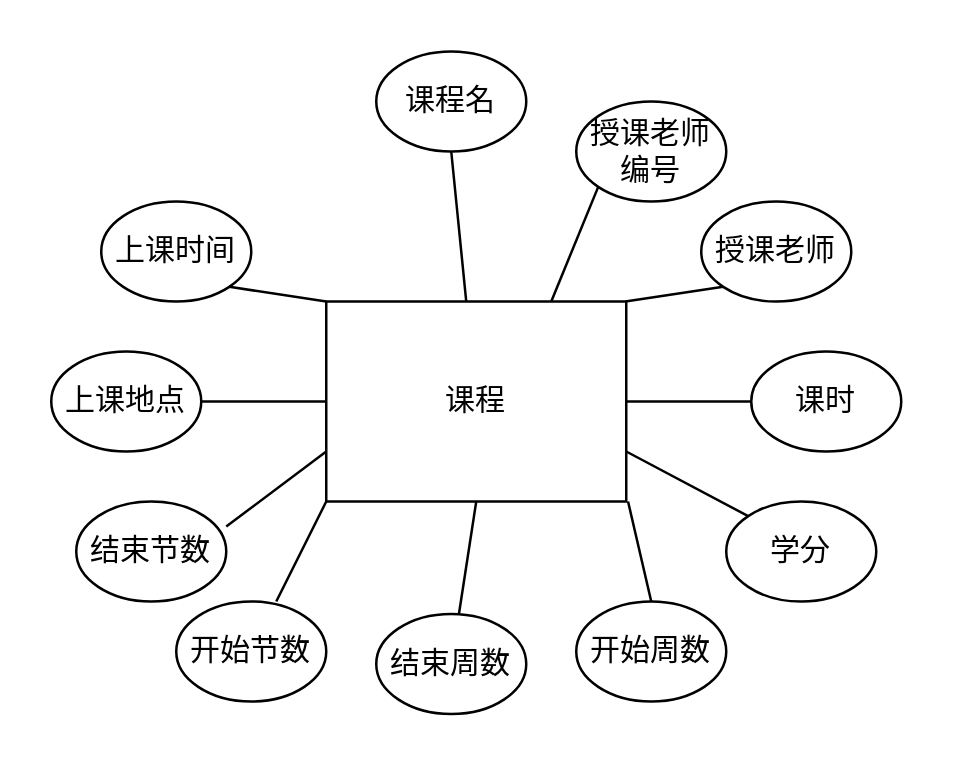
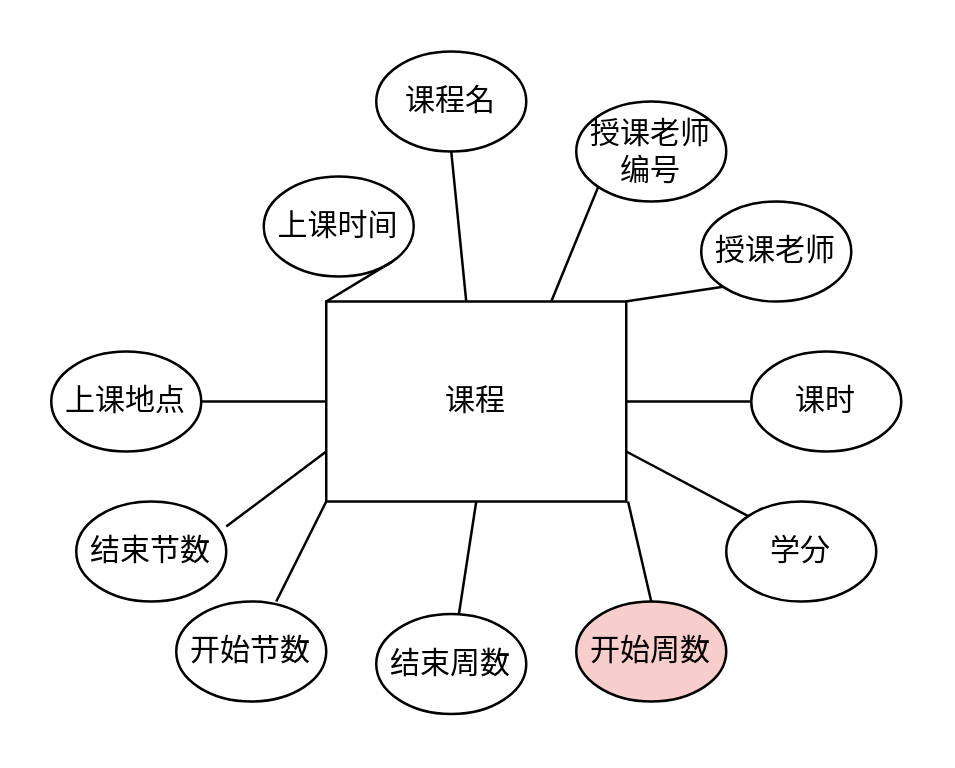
  <mxCell id="0" />
  <mxCell id="1" parent="0" />
  <mxCell id="2" value="课程" style="rounded=0;whiteSpace=wrap;html=1;" vertex="1" parent="1"><mxGeometry x="130" y="120" width="120" height="80" as="geometry" /></mxCell>
  <mxCell id="3" value="上课地点" style="ellipse;whiteSpace=wrap;html=1;" vertex="1" parent="1"><mxGeometry x="20" y="140" width="60" height="40" as="geometry" /></mxCell>
- <mxCell id="4" value="上课时间" style="ellipse;whiteSpace=wrap;html=1;" vertex="1" parent="1"><mxGeometry x="40" y="80" width="60" height="40" as="geometry" /></mxCell>
+ <mxCell id="4" value="上课时间" style="ellipse;whiteSpace=wrap;html=1;" vertex="1" parent="1"><mxGeometry x="105" y="70" width="60" height="40" as="geometry" /></mxCell>
  <mxCell id="5" value="结束周数" style="ellipse;whiteSpace=wrap;html=1;" vertex="1" parent="1"><mxGeometry x="150" y="245" width="60" height="40" as="geometry" /></mxCell>
- <mxCell id="6" value="开始周数" style="ellipse;whiteSpace=wrap;html=1;" vertex="1" parent="1"><mxGeometry x="230" y="240" width="60" height="40" as="geometry" /></mxCell>
+ <mxCell id="6" value="开始周数" style="ellipse;whiteSpace=wrap;html=1;fillColor=#f8cecc;" vertex="1" parent="1"><mxGeometry x="230" y="240" width="60" height="40" as="geometry" /></mxCell>
  <mxCell id="7" value="学分" style="ellipse;whiteSpace=wrap;html=1;" vertex="1" parent="1"><mxGeometry x="290" y="200" width="60" height="40" as="geometry" /></mxCell>
  <mxCell id="8" value="课时" style="ellipse;whiteSpace=wrap;html=1;" vertex="1" parent="1"><mxGeometry x="300" y="140" width="60" height="40" as="geometry" /></mxCell>
  <mxCell id="9" value="授课老师" style="ellipse;whiteSpace=wrap;html=1;" vertex="1" parent="1"><mxGeometry x="280" y="80" width="60" height="40" as="geometry" /></mxCell>
  <mxCell id="10" value="授课老师编号" style="ellipse;whiteSpace=wrap;html=1;" vertex="1" parent="1"><mxGeometry x="230" y="40" width="60" height="40" as="geometry" /></mxCell>
  <mxCell id="11" value="课程名" style="ellipse;whiteSpace=wrap;html=1;" vertex="1" parent="1"><mxGeometry x="150" y="20" width="60" height="40" as="geometry" /></mxCell>
  <mxCell id="12" value="开始节数" style="ellipse;whiteSpace=wrap;html=1;" vertex="1" parent="1"><mxGeometry x="70" y="240" width="60" height="40" as="geometry" /></mxCell>
  <mxCell id="13" value="结束节数" style="ellipse;whiteSpace=wrap;html=1;" vertex="1" parent="1"><mxGeometry x="30" y="200" width="60" height="40" as="geometry" /></mxCell>
  <mxCell id="14" value="" style="endArrow=none;html=1;entryX=0;entryY=1;entryDx=0;entryDy=0;entryPerimeter=0;" edge="1" parent="1" target="2"><mxGeometry width="50" height="50" relative="1" as="geometry"><mxPoint x="110" y="240" as="sourcePoint" /><mxPoint x="133" y="220" as="targetPoint" /></mxGeometry></mxCell>
  <mxCell id="15" value="" style="endArrow=none;html=1;entryX=0.5;entryY=1;entryDx=0;entryDy=0;" edge="1" parent="1" source="5" target="2"><mxGeometry width="50" height="50" relative="1" as="geometry"><mxPoint x="20" y="370" as="sourcePoint" /><mxPoint x="70" y="320" as="targetPoint" /></mxGeometry></mxCell>
  <mxCell id="16" value="" style="endArrow=none;html=1;entryX=1.006;entryY=1;entryDx=0;entryDy=0;entryPerimeter=0;exitX=0.5;exitY=0;exitDx=0;exitDy=0;" edge="1" parent="1" source="6" target="2"><mxGeometry width="50" height="50" relative="1" as="geometry"><mxPoint x="220" y="250" as="sourcePoint" /><mxPoint x="270" y="200" as="targetPoint" /></mxGeometry></mxCell>
  <mxCell id="17" value="" style="endArrow=none;html=1;entryX=0;entryY=1;entryDx=0;entryDy=0;exitX=0.75;exitY=0;exitDx=0;exitDy=0;" edge="1" parent="1" source="2" target="10"><mxGeometry width="50" height="50" relative="1" as="geometry"><mxPoint x="160" y="110" as="sourcePoint" /><mxPoint x="210" y="60" as="targetPoint" /></mxGeometry></mxCell>
  <mxCell id="18" value="" style="endArrow=none;html=1;entryX=0.5;entryY=1;entryDx=0;entryDy=0;" edge="1" parent="1" source="2" target="11"><mxGeometry width="50" height="50" relative="1" as="geometry"><mxPoint x="20" y="370" as="sourcePoint" /><mxPoint x="70" y="320" as="targetPoint" /></mxGeometry></mxCell>
  <mxCell id="19" value="" style="endArrow=none;html=1;entryX=0;entryY=1;entryDx=0;entryDy=0;exitX=0.997;exitY=0;exitDx=0;exitDy=0;exitPerimeter=0;" edge="1" parent="1" source="2" target="9"><mxGeometry width="50" height="50" relative="1" as="geometry"><mxPoint x="20" y="370" as="sourcePoint" /><mxPoint x="70" y="320" as="targetPoint" /></mxGeometry></mxCell>
  <mxCell id="20" value="" style="endArrow=none;html=1;entryX=0;entryY=0.5;entryDx=0;entryDy=0;exitX=1;exitY=0.5;exitDx=0;exitDy=0;" edge="1" parent="1" source="2" target="8"><mxGeometry width="50" height="50" relative="1" as="geometry"><mxPoint x="260" y="220" as="sourcePoint" /><mxPoint x="310" y="170" as="targetPoint" /></mxGeometry></mxCell>
  <mxCell id="21" value="" style="endArrow=none;html=1;entryX=0;entryY=0;entryDx=0;entryDy=0;exitX=1;exitY=0.75;exitDx=0;exitDy=0;" edge="1" parent="1" source="2" target="7"><mxGeometry width="50" height="50" relative="1" as="geometry"><mxPoint x="20" y="370" as="sourcePoint" /><mxPoint x="70" y="320" as="targetPoint" /></mxGeometry></mxCell>
  <mxCell id="22" value="" style="endArrow=none;html=1;exitX=1;exitY=0.25;exitDx=0;exitDy=0;exitPerimeter=0;" edge="1" parent="1" source="13"><mxGeometry width="50" height="50" relative="1" as="geometry"><mxPoint x="80" y="230" as="sourcePoint" /><mxPoint x="130" y="180" as="targetPoint" /></mxGeometry></mxCell>
  <mxCell id="23" value="" style="endArrow=none;html=1;entryX=0;entryY=0.5;entryDx=0;entryDy=0;exitX=1;exitY=0.5;exitDx=0;exitDy=0;" edge="1" parent="1" source="3" target="2"><mxGeometry width="50" height="50" relative="1" as="geometry"><mxPoint x="-40" y="220" as="sourcePoint" /><mxPoint x="10" y="170" as="targetPoint" /></mxGeometry></mxCell>
  <mxCell id="24" value="" style="endArrow=none;html=1;entryX=0;entryY=0;entryDx=0;entryDy=0;entryPerimeter=0;exitX=1;exitY=1;exitDx=0;exitDy=0;" edge="1" parent="1" source="4" target="2"><mxGeometry width="50" height="50" relative="1" as="geometry"><mxPoint x="20" y="370" as="sourcePoint" /><mxPoint x="70" y="320" as="targetPoint" /></mxGeometry></mxCell>
